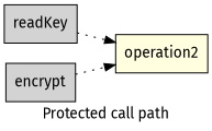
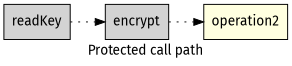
  digraph {
    fontname="Fira Sans"
    label="Protected call path"
    rankdir=LR
    node [fillcolor=lightgrey fontname="Fira Sans" shape=record style=filled]
    edge [fontname="Fira Sans" style=dotted]
    n1 [label="{readKey}"]
    n2 [label="{encrypt}"]
    n3 [fillcolor=lightyellow label="{operation2}"]
-   n1 -> n3
+   n1 -> n2
    n2 -> n3
  }
